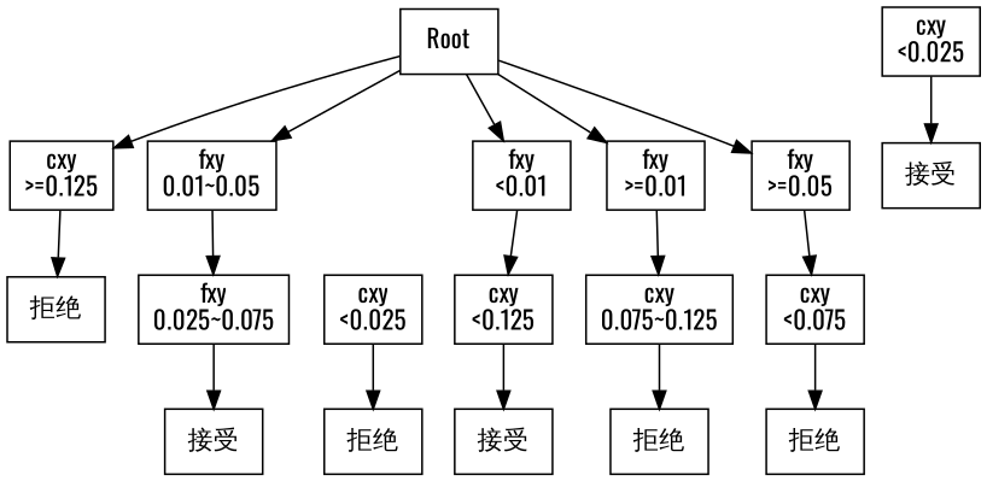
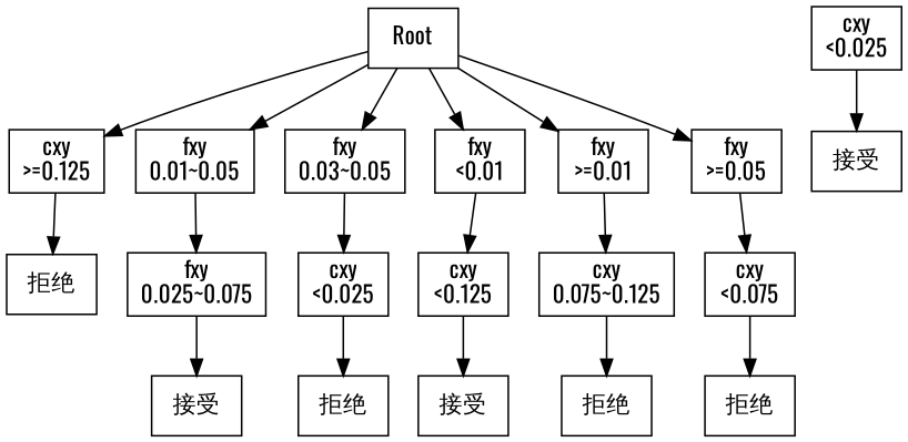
  digraph {
    fontname=Oswald
    node [fontname=Oswald shape=box]
    edge [fontname=Oswald]
    n1 [label=Root]
    n2 [label="cxy\n>=0.125"]
    n3 [label="fxy\n0.01~0.05"]
+   n4 [label="fxy\n0.03~0.05"]
    n5 [label="fxy\n<0.01"]
    n6 [label="fxy\n>=0.01"]
    n7 [label="fxy\n>=0.05"]
    n8 [label="拒绝"]
    n9 [label="fxy\n0.025~0.075"]
    n10 [label="cxy\n<0.025"]
    n11 [label="cxy\n<0.125"]
    n12 [label="cxy\n0.075~0.125"]
    n13 [label="cxy\n<0.075"]
    n14 [label="cxy\n<0.025"]
    n15 [label="接受"]
    n16 [label="接受"]
    n17 [label="拒绝"]
    n18 [label="接受"]
    n19 [label="拒绝"]
    n20 [label="拒绝"]
    n1 -> n2
    n1 -> n3
+   n1 -> n4
    n1 -> n5
    n1 -> n6
    n1 -> n7
    n2 -> n8
    n3 -> n9
+   n4 -> n10
    n5 -> n11
    n6 -> n12
    n7 -> n13
    n9 -> n16
    n10 -> n17
    n11 -> n18
    n12 -> n19
    n13 -> n20
    n14 -> n15
  }
